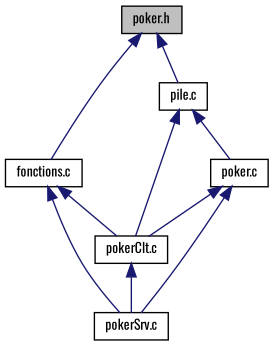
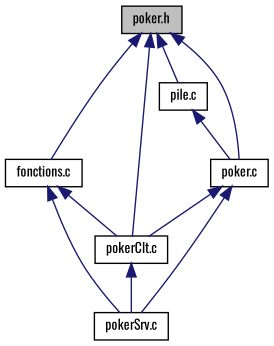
  digraph {
    fontname=Oswald
    node [color=black fillcolor=white fontname=Oswald fontsize=10 shape=record style=filled]
    edge [color=midnightblue dir=back fontname=Oswald fontsize=10 labelfontname=Helvetica labelfontsize=10 style=solid]
    n1 [fillcolor=grey75 fontcolor=black height=0.2 label="poker.h" width=0.4]
    n2 [height=0.2 label="fonctions.c" width=0.4]
    n3 [height=0.2 label="pokerClt.c" width=0.4]
    n4 [height=0.2 label="pile.c" width=0.4]
    n5 [height=0.2 label="poker.c" width=0.4]
    n6 [height=0.2 label="pokerSrv.c" width=0.4]
    n1 -> n2
-   n4 -> n3
+   n1 -> n3
    n1 -> n4
+   n1 -> n5
    n2 -> n3
    n2 -> n6
    n3 -> n6
    n4 -> n5
    n5 -> n3
    n5 -> n6
  }
